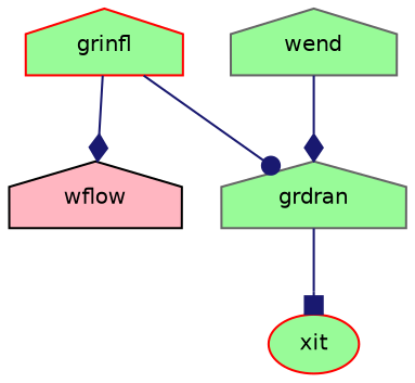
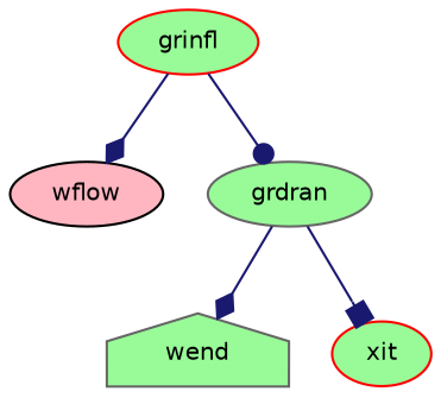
  digraph {
    rankdir=TB
    node [color=red fillcolor=palegreen fontname=Helvetica fontsize=10 shape=house style=filled]
    edge [arrowhead=diamond color=midnightblue fontname=Helvetica fontsize=10 labelfontname=Helvetica labelfontsize=10 style=solid]
-   n1 [fontcolor=black height=0.2 label=grinfl width=0.4]
-   n2 [color=black fillcolor=lightpink height=0.2 label=wflow width=0.4]
-   n3 [color=gray40 height=0.2 label=grdran width=0.4]
+   n1 [fontcolor=black height=0.2 label=grinfl shape=ellipse width=0.4]
+   n2 [color=black fillcolor=lightpink height=0.2 label=wflow shape=ellipse width=0.4]
+   n3 [color=gray40 height=0.2 label=grdran shape=ellipse width=0.4]
    n4 [color=gray40 height=0.2 label=wend width=0.4]
    n5 [height=0.2 label=xit shape=ellipse width=0.4]
    n1 -> n2
    n1 -> n3 [arrowhead=dot]
    n3 -> n5 [arrowhead=box]
-   n4 -> n3
+   n3 -> n4
  }
